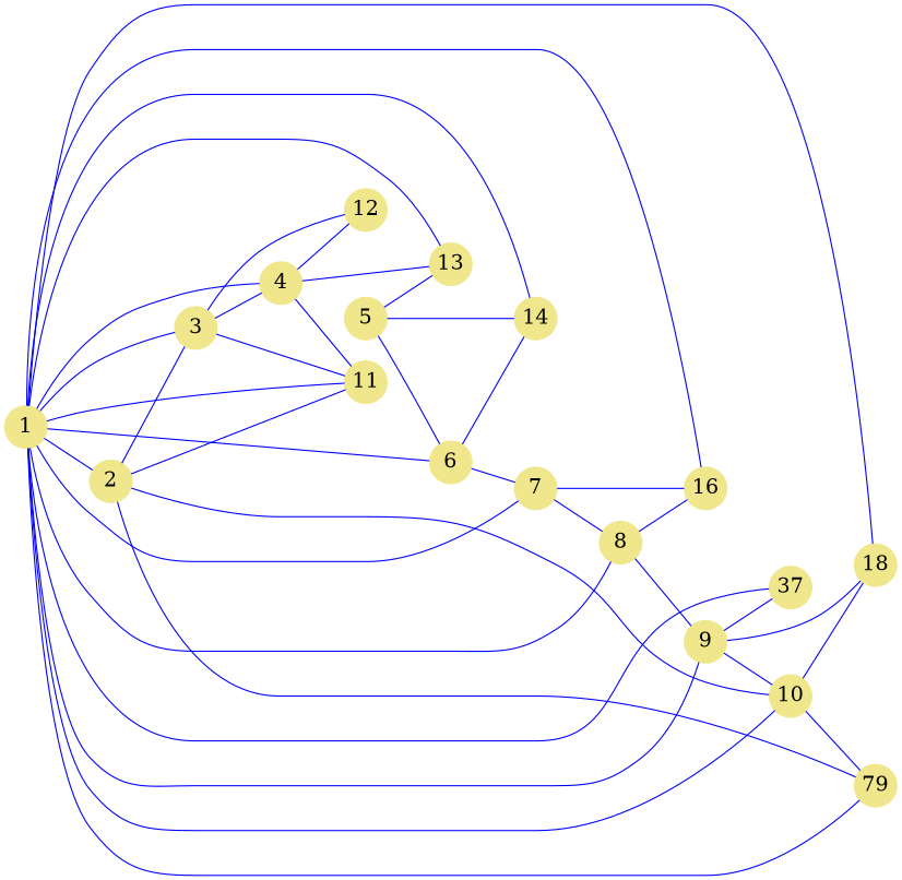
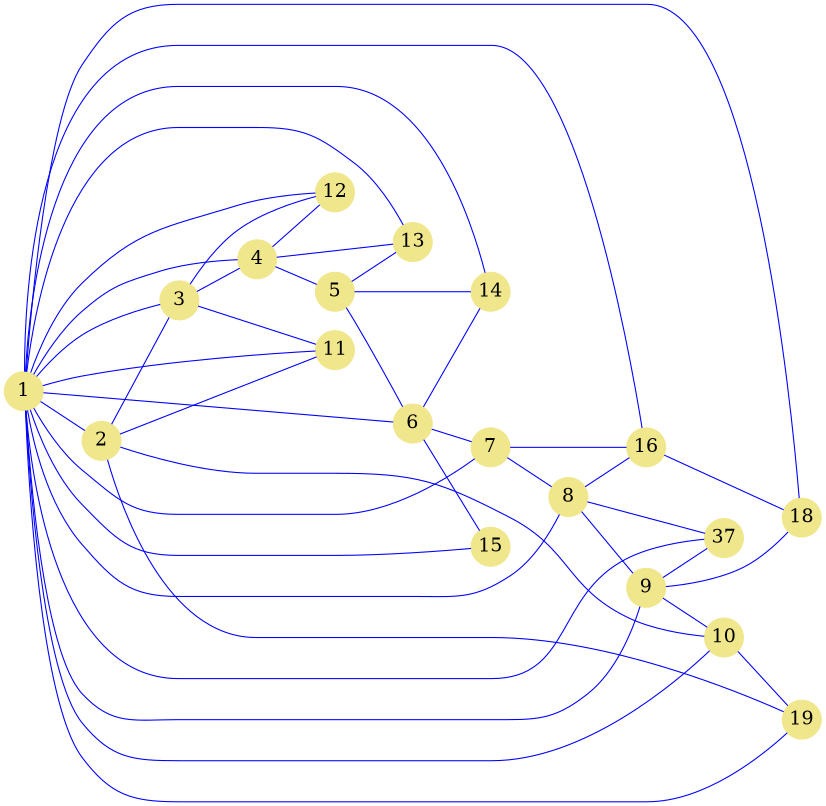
  graph {
    rankdir=LR
    node [color=khaki fixedsize=true fontcolor=black fontsize=18 shape=circle style=filled]
    edge [color=blue]
    n1 [label=1]
    n2 [label=2]
    n3 [label=3]
    n4 [label=4]
    n5 [label=6]
    n6 [label=7]
    n7 [label=8]
    n8 [label=9]
    n9 [label=10]
    n10 [label=11]
    n11 [label=12]
    n12 [label=13]
    n13 [label=14]
+   n14 [label=15]
    n15 [label=16]
    n16 [label=37]
    n17 [label=18]
-   n18 [label=79]
+   n18 [label=19]
    n19 [label=5]
    n1 -- n2
    n1 -- n3
    n1 -- n4
    n1 -- n5
    n1 -- n6
    n1 -- n7
    n1 -- n8
    n1 -- n9
    n1 -- n10
+   n1 -- n11
    n1 -- n12
    n1 -- n13
+   n1 -- n14
    n1 -- n15
    n1 -- n16
    n1 -- n17
    n1 -- n18
    n2 -- n3
    n2 -- n9
    n2 -- n10
    n2 -- n18
    n3 -- n4
    n3 -- n10
    n3 -- n11
    n4 -- n11
    n4 -- n12
-   n4 -- n10
+   n4 -- n19
    n5 -- n6
    n5 -- n13
+   n5 -- n14
    n6 -- n7
    n6 -- n15
    n7 -- n8
    n7 -- n15
+   n7 -- n16
    n8 -- n9
    n8 -- n16
    n8 -- n17
-   n9 -- n17
+   n15 -- n17
    n9 -- n18
    n19 -- n5
    n19 -- n12
    n19 -- n13
  }
